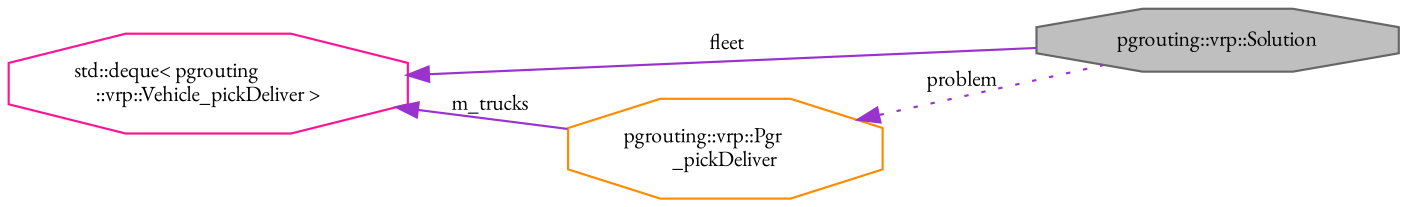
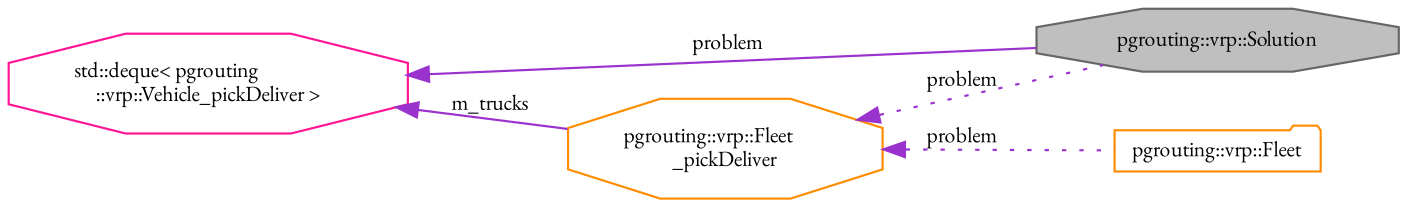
  digraph {
    fontname="EB Garamond"
    rankdir=LR
    node [color=darkorange fillcolor=white fontname="EB Garamond" fontsize=10 shape=octagon style=filled]
    edge [color=darkorchid3 dir=back fontname="EB Garamond" fontsize=10 labelfontname=Helvetica labelfontsize=10 style=dotted]
    n1 [color=gray40 fillcolor=grey75 fontcolor=black height=0.2 label="pgrouting::vrp::Solution" width=0.4]
-   n3 [height=0.2 label="pgrouting::vrp::Pgr\l_pickDeliver" width=0.4]
+   n2 [height=0.2 label="pgrouting::vrp::Fleet" shape=folder width=0.4]
+   n3 [height=0.2 label="pgrouting::vrp::Fleet\l_pickDeliver" width=0.4]
    n4 [color=deeppink height=0.2 label="std::deque\< pgrouting\l::vrp::Vehicle_pickDeliver \>" width=0.4]
    n3 -> n1 [label=" problem"]
-   n4 -> n1 [label=" fleet" style=solid]
+   n3 -> n2 [label=" problem"]
+   n4 -> n1 [label=" problem" style=solid]
    n4 -> n3 [label=" m_trucks" style=solid]
  }
